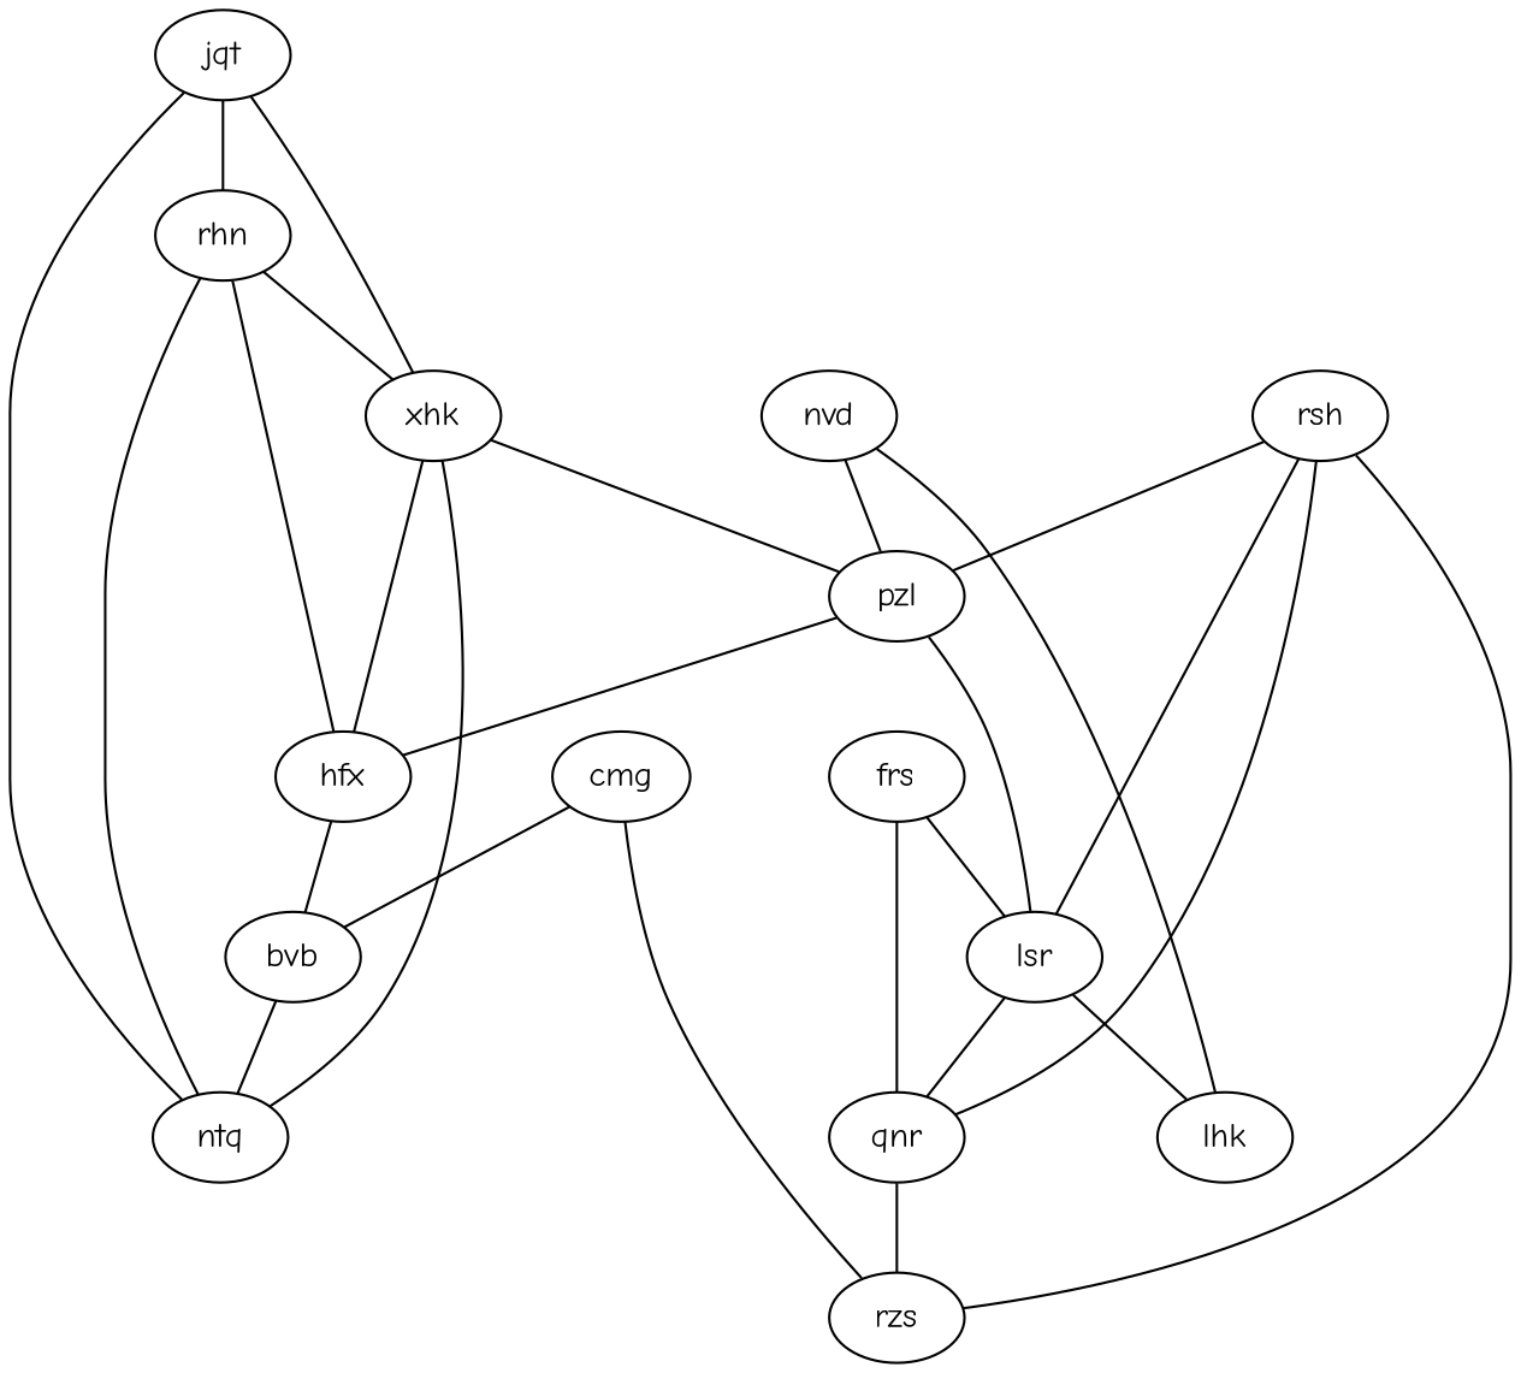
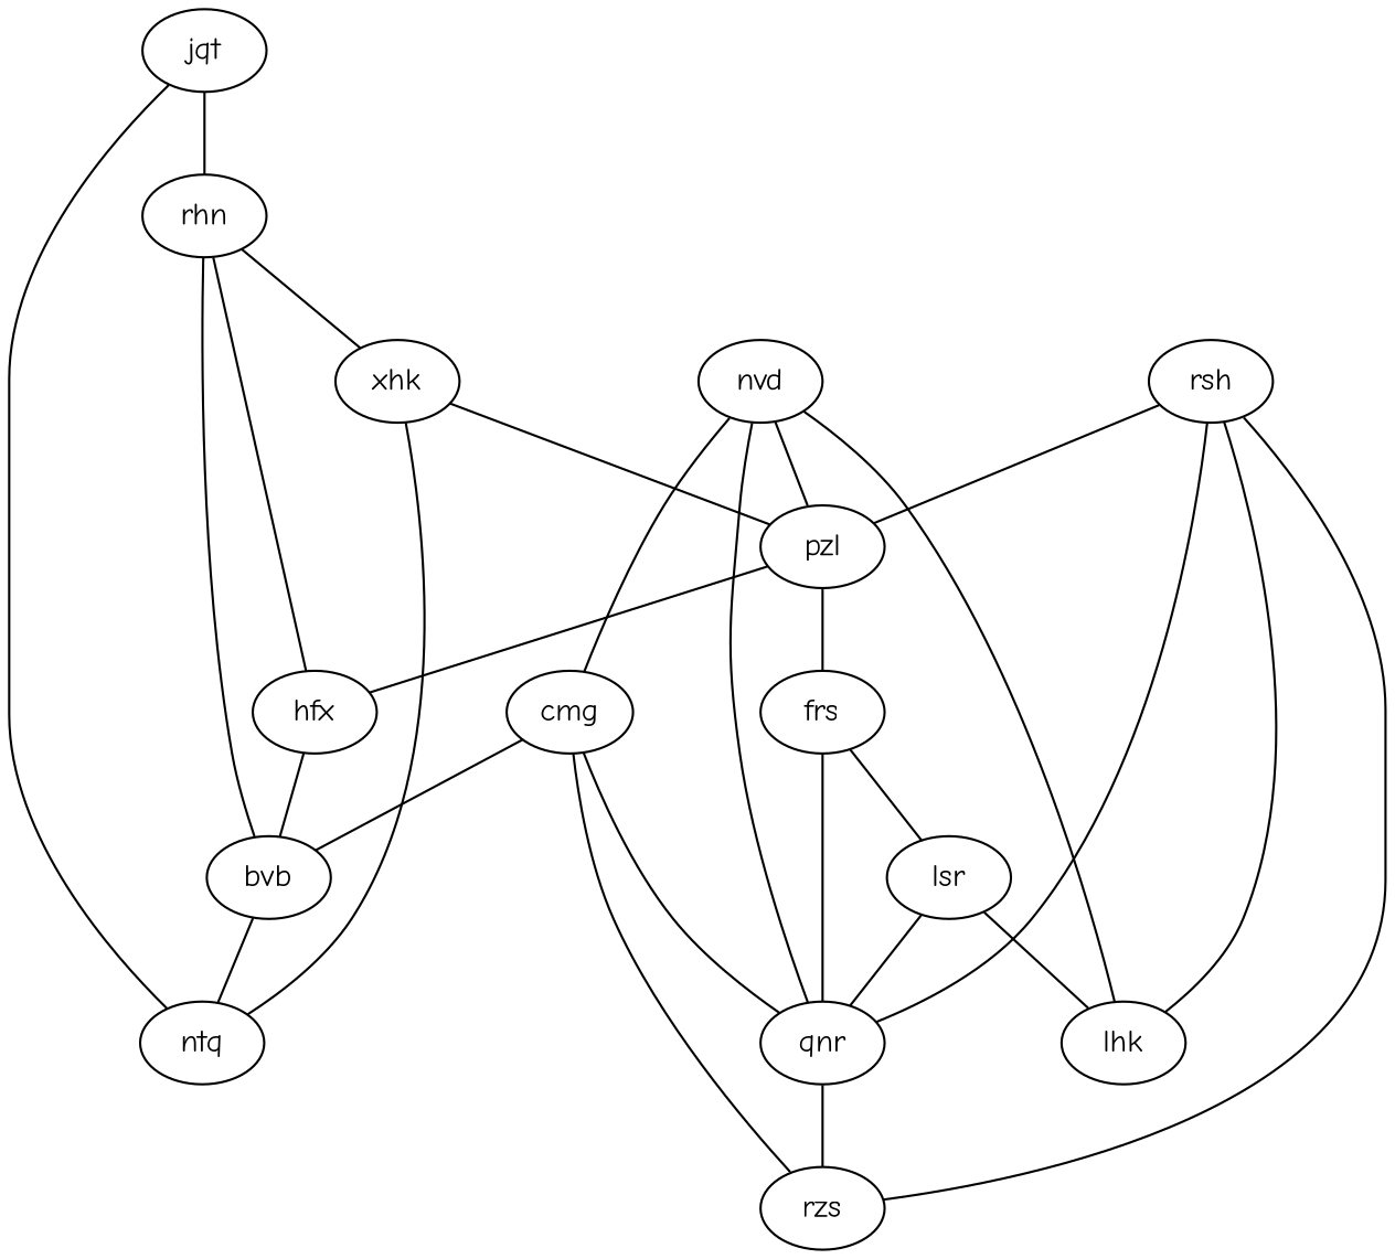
  strict graph {
    fontname="Comic Neue"
    node [fontname="Comic Neue"]
    edge [fontname="Comic Neue"]
    jqt
    rhn
    xhk
    ntq
    bvb
    hfx
    pzl
    nvd
    cmg
    qnr
    lhk
    rzs
    lsr
    rsh
    frs
    jqt -- rhn
-   jqt -- xhk
    jqt -- ntq
    rhn -- xhk
-   rhn -- ntq
+   rhn -- bvb
    rhn -- hfx
    xhk -- ntq
-   xhk -- hfx
    xhk -- pzl
    bvb -- ntq
    hfx -- bvb
    pzl -- hfx
-   pzl -- lsr
+   pzl -- frs
    nvd -- pzl
+   nvd -- cmg
+   nvd -- qnr
    nvd -- lhk
    cmg -- bvb
+   cmg -- qnr
    cmg -- rzs
    qnr -- rzs
    lsr -- qnr
    lsr -- lhk
    rsh -- pzl
    rsh -- qnr
    rsh -- rzs
-   rsh -- lsr
+   rsh -- lhk
    frs -- qnr
    frs -- lsr
  }
